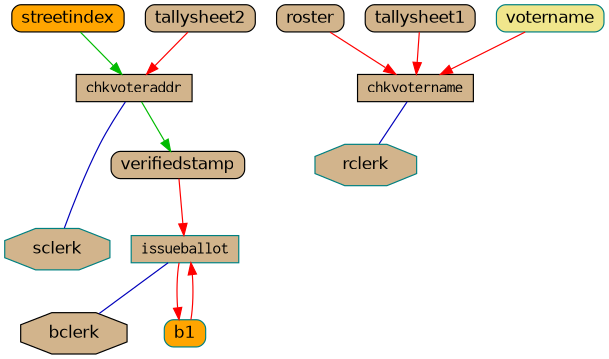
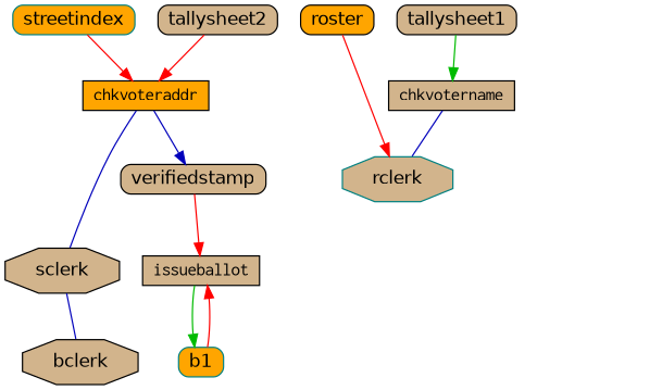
  digraph {
    rankdir=TB
    node [color=black fillcolor=tan fontname=Helvetica fontsize=14 shape=box style="filled,rounded"]
    edge [color="#FF0000" fontname=Helvetica fontsize=12]
    n1 [height=0 label=bclerk shape=octagon style=filled width=0]
    n2 [color=teal height=0 label=rclerk shape=octagon style=filled width=0]
-   n3 [color=teal height=0 label=sclerk shape=octagon style=filled width=0]
+   n3 [height=0 label=sclerk shape=octagon style=filled width=0]
    n4 [color=teal fillcolor=orange height=0 label=b1 width=0]
-   n5 [color=teal fontname=Courier height=0 label=issueballot style=filled width=0]
-   n6 [height=0 label=roster width=0]
+   n5 [fontname=Courier height=0 label=issueballot style=filled width=0]
+   n6 [fillcolor=orange height=0 label=roster width=0]
    n7 [fontname=Courier height=0 label=chkvotername style=filled width=0]
-   n8 [fillcolor=orange height=0 label=streetindex width=0]
-   n9 [fontname=Courier height=0 label=chkvoteraddr style=filled width=0]
+   n8 [color=teal fillcolor=orange height=0 label=streetindex width=0]
+   n9 [fillcolor=orange fontname=Courier height=0 label=chkvoteraddr style=filled width=0]
    n10 [height=0 label=verifiedstamp width=0]
    n11 [height=0 label=tallysheet1 width=0]
    n12 [height=0 label=tallysheet2 width=0]
-   n13 [color=teal fillcolor=khaki height=0 label=votername width=0]
    n4 -> n5
-   n5 -> n1 [color="#0000BB" dir=none]
-   n5 -> n4
-   n6 -> n7
+   n3 -> n1 [color="#0000BB" dir=none]
+   n5 -> n4 [color="#00BB00"]
+   n6 -> n2
    n7 -> n2 [color="#0000BB" dir=none]
-   n8 -> n9 [color="#00BB00"]
+   n8 -> n9
    n9 -> n3 [color="#0000BB" dir=none]
-   n9 -> n10 [color="#00BB00"]
+   n9 -> n10 [color="#0000BB"]
    n10 -> n5
-   n11 -> n7
+   n11 -> n7 [color="#00BB00"]
    n12 -> n9
-   n13 -> n7
  }
